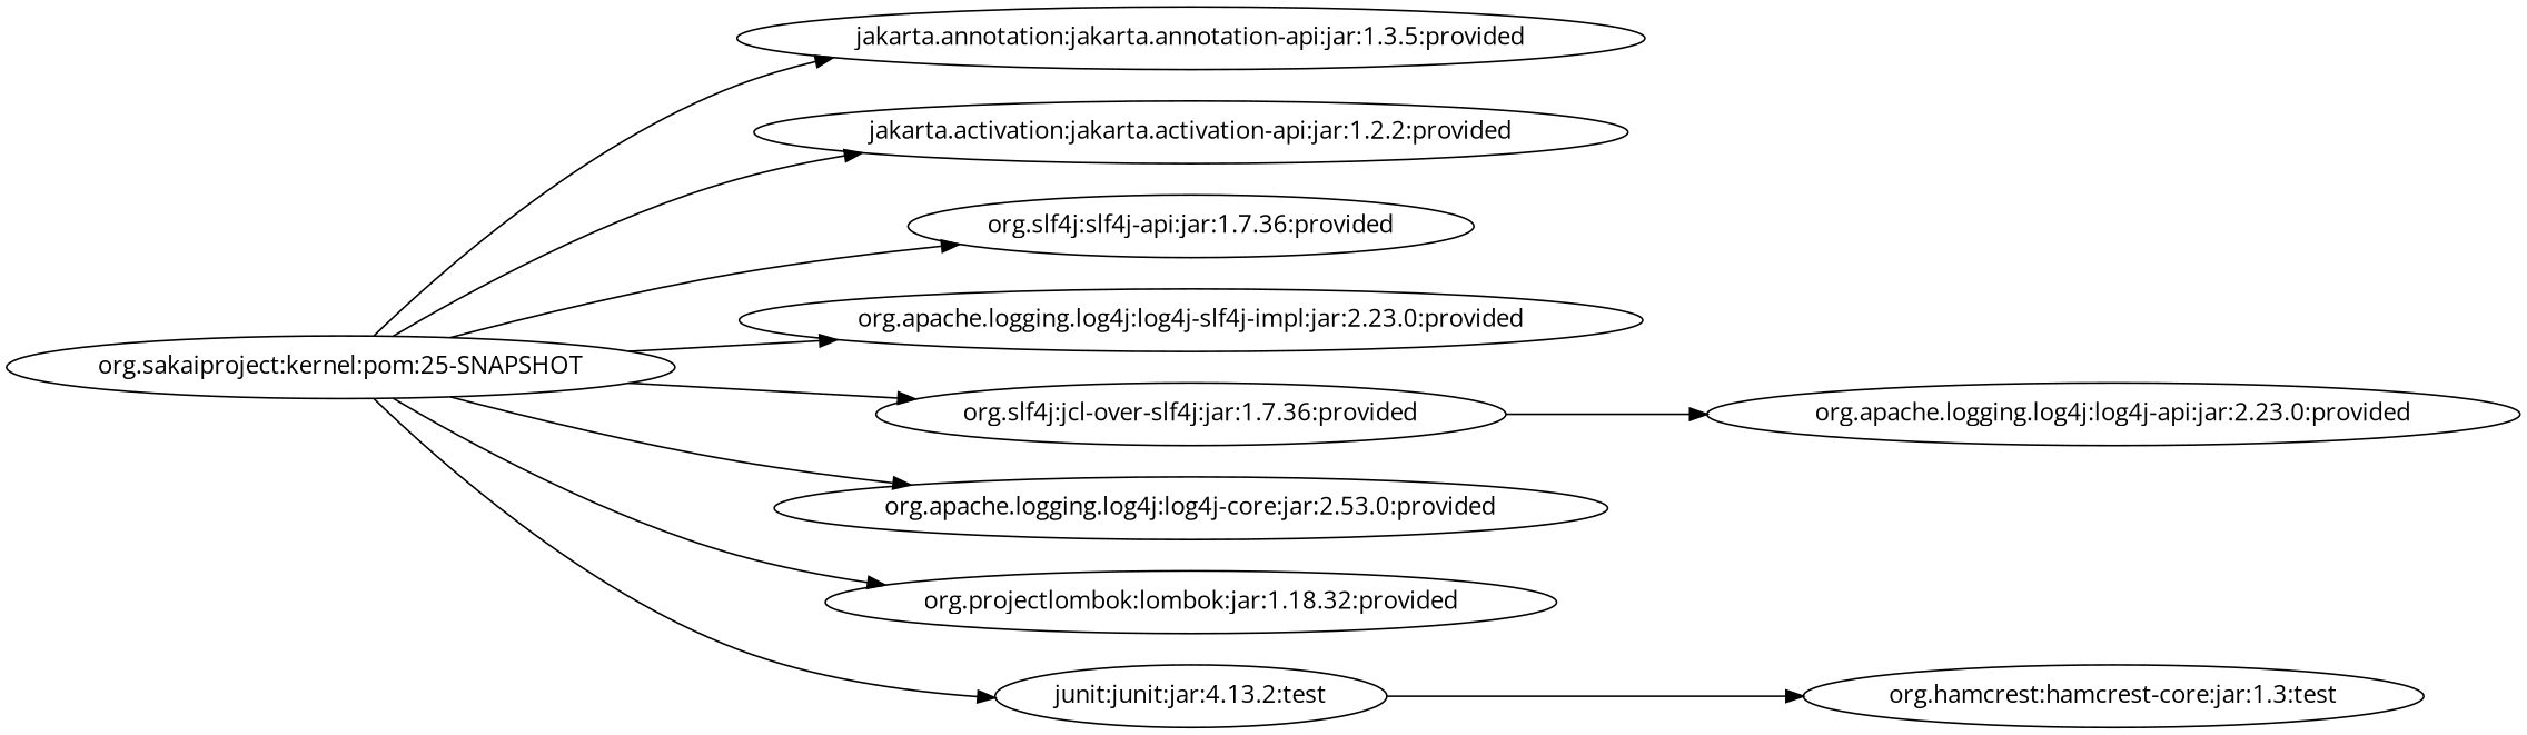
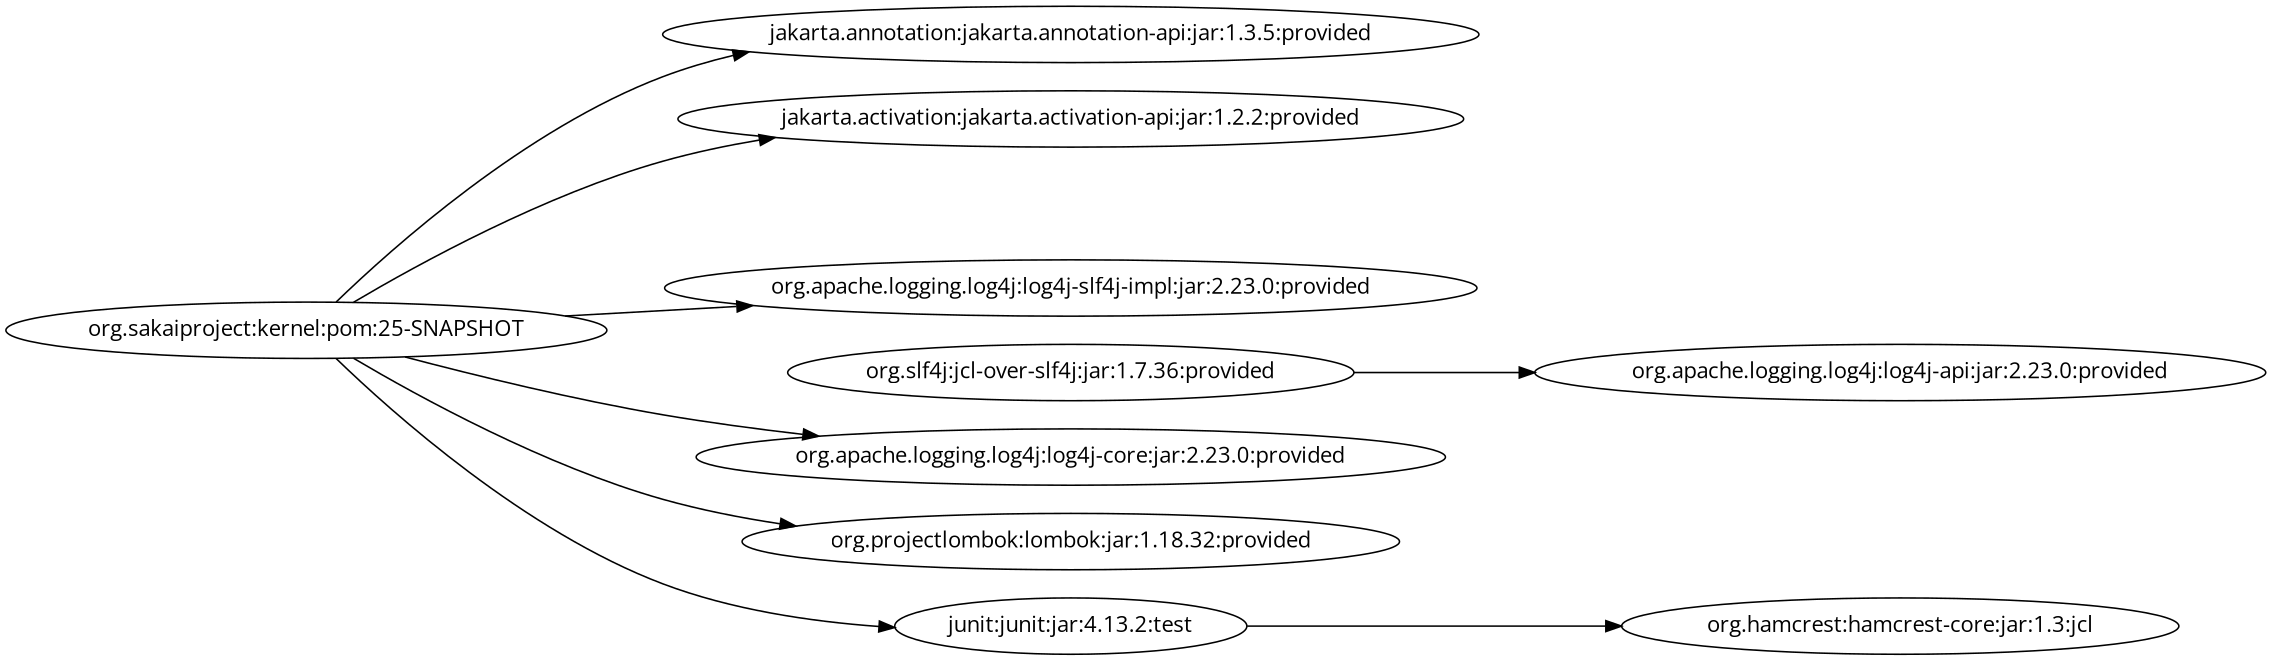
  digraph {
    fontname="Open Sans"
    rankdir=LR
    node [fontname="Open Sans"]
    edge [fontname="Open Sans"]
    "org.sakaiproject:kernel:pom:25-SNAPSHOT"
    "jakarta.annotation:jakarta.annotation-api:jar:1.3.5:provided"
    "jakarta.activation:jakarta.activation-api:jar:1.2.2:provided"
-   "org.slf4j:slf4j-api:jar:1.7.36:provided"
    "org.apache.logging.log4j:log4j-slf4j-impl:jar:2.23.0:provided"
    "org.slf4j:jcl-over-slf4j:jar:1.7.36:provided"
-   "org.apache.logging.log4j:log4j-core:jar:2.23.0:provided" [label="org.apache.logging.log4j:log4j-core:jar:2.53.0:provided"]
+   "org.apache.logging.log4j:log4j-core:jar:2.23.0:provided"
    "org.projectlombok:lombok:jar:1.18.32:provided"
    "junit:junit:jar:4.13.2:test"
    "org.apache.logging.log4j:log4j-api:jar:2.23.0:provided"
-   "org.hamcrest:hamcrest-core:jar:1.3:test"
+   "org.hamcrest:hamcrest-core:jar:1.3:test" [label="org.hamcrest:hamcrest-core:jar:1.3:jcl"]
    "org.sakaiproject:kernel:pom:25-SNAPSHOT" -> "jakarta.annotation:jakarta.annotation-api:jar:1.3.5:provided"
    "org.sakaiproject:kernel:pom:25-SNAPSHOT" -> "jakarta.activation:jakarta.activation-api:jar:1.2.2:provided"
-   "org.sakaiproject:kernel:pom:25-SNAPSHOT" -> "org.slf4j:slf4j-api:jar:1.7.36:provided"
    "org.sakaiproject:kernel:pom:25-SNAPSHOT" -> "org.apache.logging.log4j:log4j-slf4j-impl:jar:2.23.0:provided"
-   "org.sakaiproject:kernel:pom:25-SNAPSHOT" -> "org.slf4j:jcl-over-slf4j:jar:1.7.36:provided"
    "org.sakaiproject:kernel:pom:25-SNAPSHOT" -> "org.apache.logging.log4j:log4j-core:jar:2.23.0:provided"
    "org.sakaiproject:kernel:pom:25-SNAPSHOT" -> "org.projectlombok:lombok:jar:1.18.32:provided"
    "org.sakaiproject:kernel:pom:25-SNAPSHOT" -> "junit:junit:jar:4.13.2:test"
    "org.slf4j:jcl-over-slf4j:jar:1.7.36:provided" -> "org.apache.logging.log4j:log4j-api:jar:2.23.0:provided"
    "junit:junit:jar:4.13.2:test" -> "org.hamcrest:hamcrest-core:jar:1.3:test"
  }
